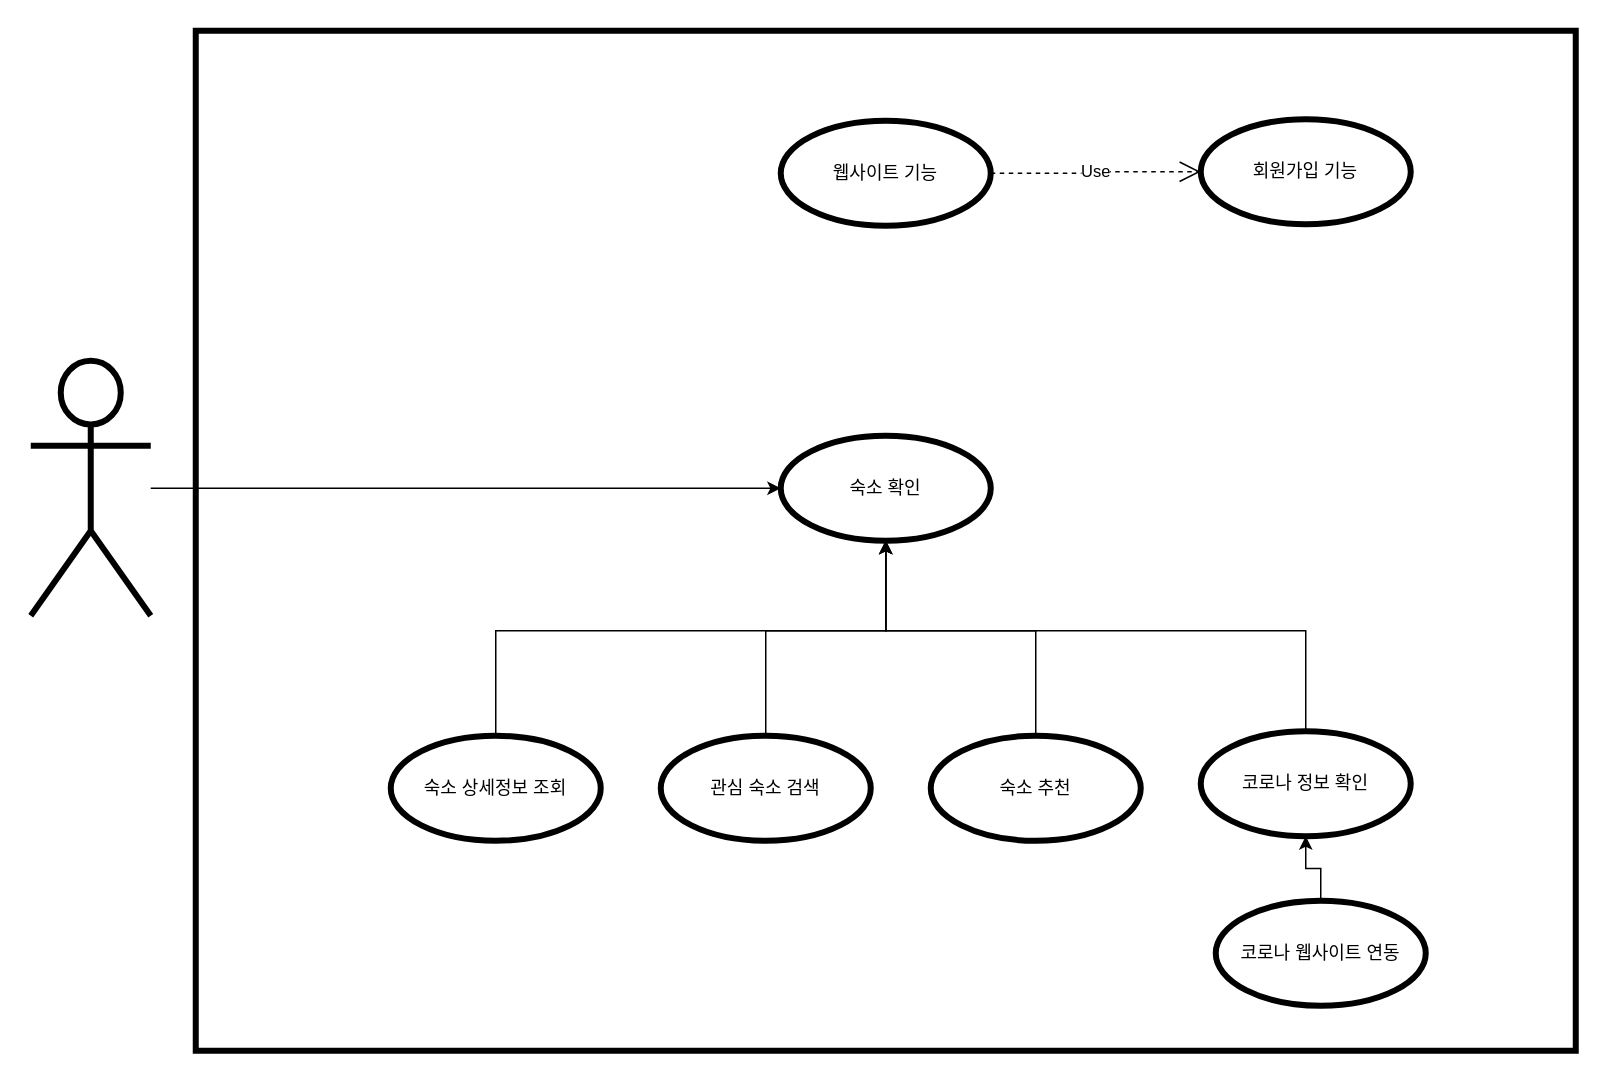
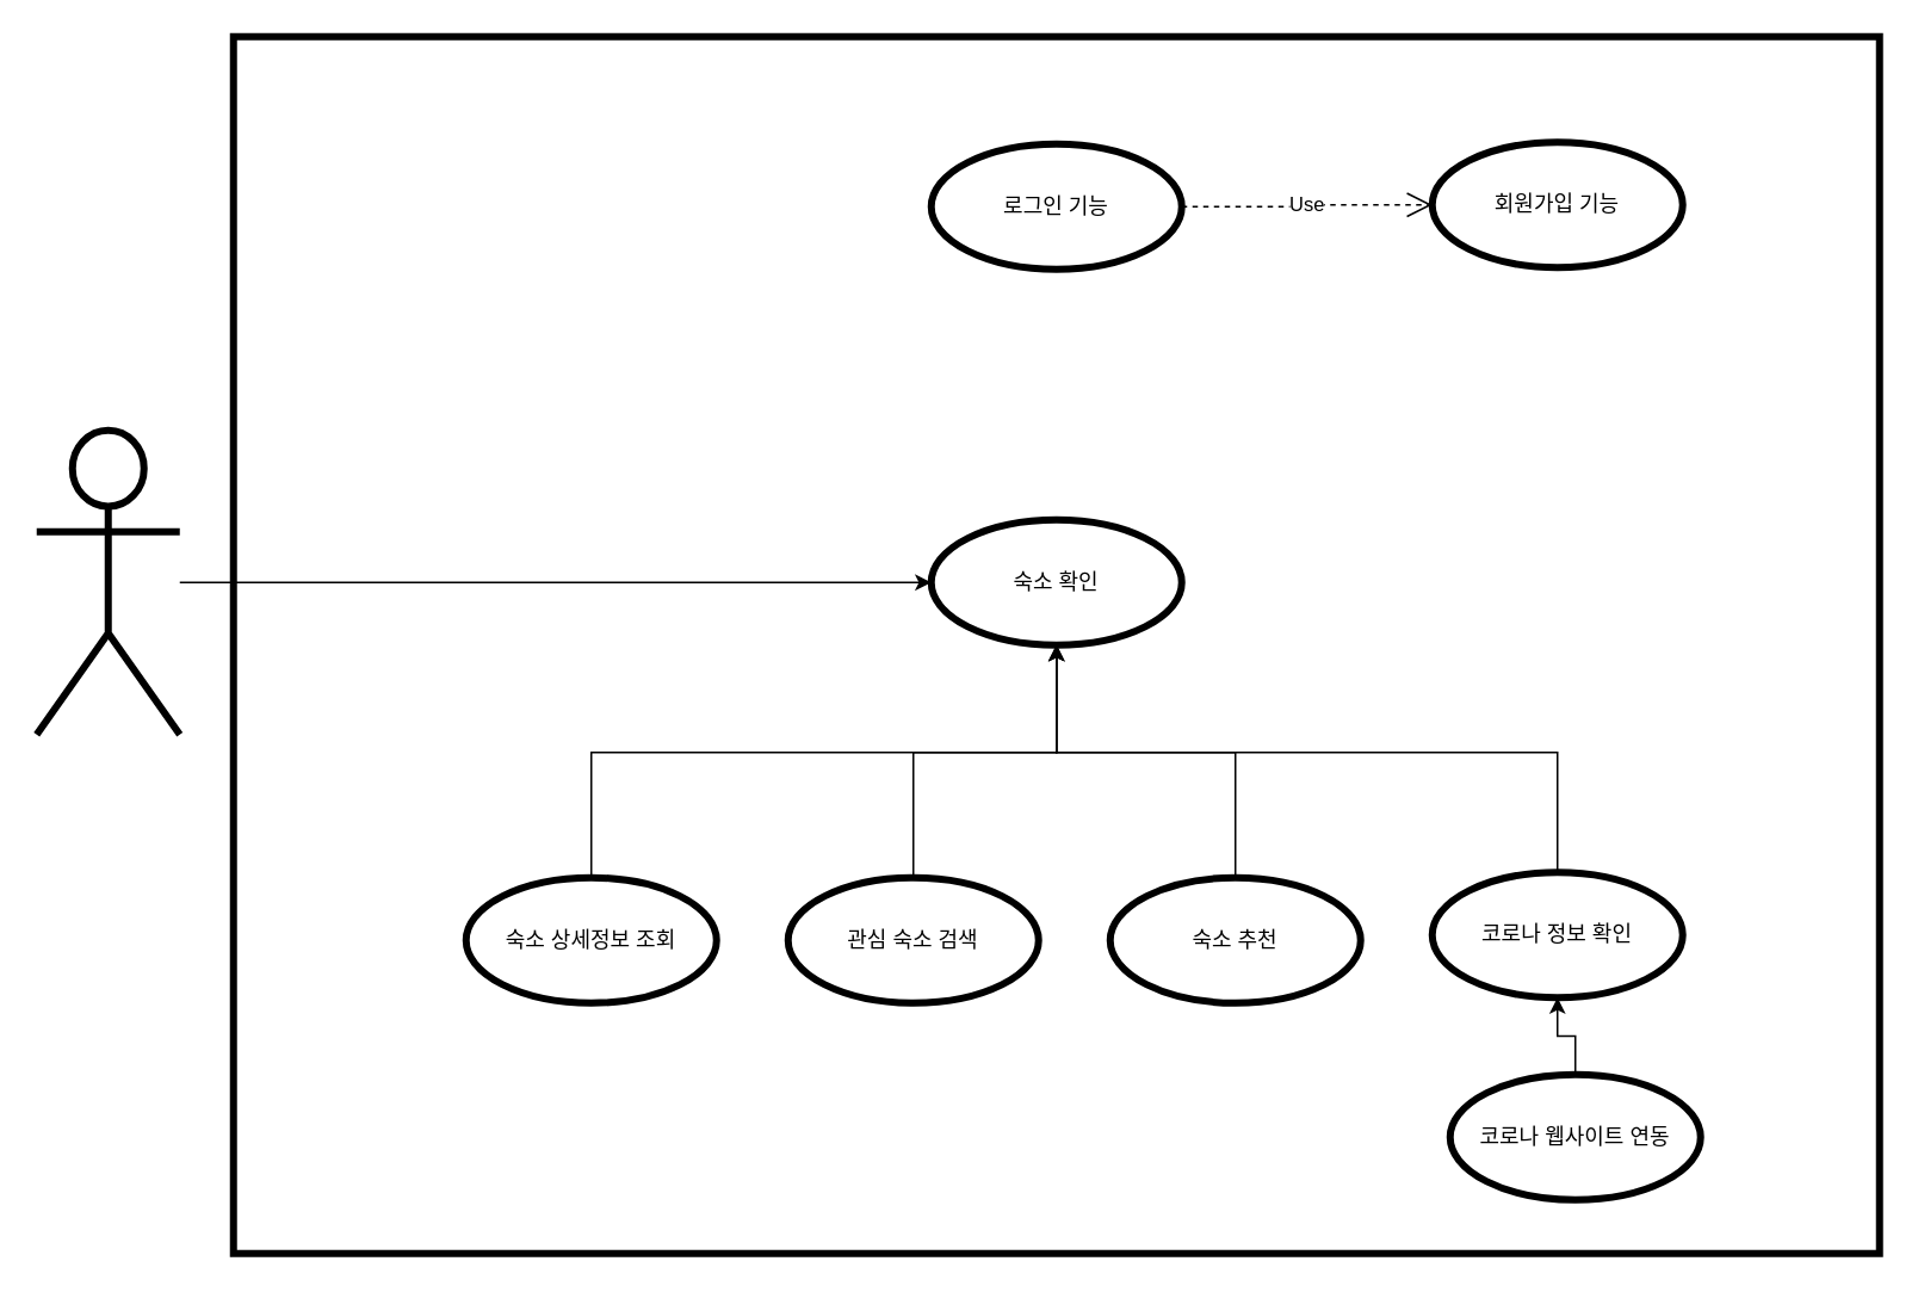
  <mxCell id="0" />
  <mxCell id="1" parent="0" />
  <mxCell id="2" value="" style="rounded=0;whiteSpace=wrap;html=1;fillColor=none;strokeWidth=4;" vertex="1" parent="1"><mxGeometry x="130" y="20" width="920" height="680" as="geometry" /></mxCell>
  <mxCell id="3" style="edgeStyle=orthogonalEdgeStyle;rounded=0;orthogonalLoop=1;jettySize=auto;html=1;entryX=0;entryY=0.5;entryDx=0;entryDy=0;" edge="1" parent="1" source="4" target="5"><mxGeometry relative="1" as="geometry" /></mxCell>
  <mxCell id="4" value="Actor" style="shape=umlActor;verticalLabelPosition=bottom;verticalAlign=top;html=1;outlineConnect=0;strokeWidth=4;fillColor=none;noLabel=1;" vertex="1" parent="1"><mxGeometry x="20" y="240" width="80" height="170" as="geometry" /></mxCell>
  <mxCell id="5" value="숙소 확인" style="ellipse;whiteSpace=wrap;html=1;strokeWidth=4;fillColor=none;" vertex="1" parent="1"><mxGeometry x="520" y="290" width="140" height="70" as="geometry" /></mxCell>
- <mxCell id="6" value="웹사이트 기능" style="ellipse;whiteSpace=wrap;html=1;strokeWidth=4;fillColor=none;" vertex="1" parent="1"><mxGeometry x="520" y="80" width="140" height="70" as="geometry" /></mxCell>
+ <mxCell id="6" value="로그인 기능" style="ellipse;whiteSpace=wrap;html=1;strokeWidth=4;fillColor=none;" vertex="1" parent="1"><mxGeometry x="520" y="80" width="140" height="70" as="geometry" /></mxCell>
  <mxCell id="7" style="edgeStyle=orthogonalEdgeStyle;rounded=0;orthogonalLoop=1;jettySize=auto;html=1;entryX=0.5;entryY=1;entryDx=0;entryDy=0;" edge="1" parent="1" source="8" target="5"><mxGeometry relative="1" as="geometry"><Array as="points"><mxPoint x="690" y="420" /><mxPoint x="590" y="420" /></Array></mxGeometry></mxCell>
  <mxCell id="8" value="숙소 추천" style="ellipse;whiteSpace=wrap;html=1;strokeWidth=4;fillColor=none;" vertex="1" parent="1"><mxGeometry x="620" y="490" width="140" height="70" as="geometry" /></mxCell>
  <mxCell id="9" style="edgeStyle=orthogonalEdgeStyle;rounded=0;orthogonalLoop=1;jettySize=auto;html=1;entryX=0.5;entryY=1;entryDx=0;entryDy=0;" edge="1" parent="1" source="10" target="5"><mxGeometry relative="1" as="geometry"><Array as="points"><mxPoint x="510" y="420" /><mxPoint x="590" y="420" /></Array></mxGeometry></mxCell>
  <mxCell id="10" value="관심 숙소 검색" style="ellipse;whiteSpace=wrap;html=1;strokeWidth=4;fillColor=none;" vertex="1" parent="1"><mxGeometry x="440" y="490" width="140" height="70" as="geometry" /></mxCell>
  <mxCell id="11" style="edgeStyle=orthogonalEdgeStyle;rounded=0;orthogonalLoop=1;jettySize=auto;html=1;exitX=0.5;exitY=0;exitDx=0;exitDy=0;" edge="1" parent="1" source="12" target="5"><mxGeometry relative="1" as="geometry"><Array as="points"><mxPoint x="330" y="420" /><mxPoint x="590" y="420" /></Array></mxGeometry></mxCell>
  <mxCell id="12" value="숙소 상세정보 조회" style="ellipse;whiteSpace=wrap;html=1;strokeWidth=4;fillColor=none;" vertex="1" parent="1"><mxGeometry x="260" y="490" width="140" height="70" as="geometry" /></mxCell>
  <mxCell id="13" style="edgeStyle=orthogonalEdgeStyle;rounded=0;orthogonalLoop=1;jettySize=auto;html=1;entryX=0.5;entryY=1;entryDx=0;entryDy=0;" edge="1" parent="1" source="14" target="5"><mxGeometry relative="1" as="geometry"><Array as="points"><mxPoint x="870" y="420" /><mxPoint x="590" y="420" /></Array></mxGeometry></mxCell>
  <mxCell id="14" value="코로나 정보 확인" style="ellipse;whiteSpace=wrap;html=1;strokeWidth=4;fillColor=none;" vertex="1" parent="1"><mxGeometry x="800" y="487" width="140" height="70" as="geometry" /></mxCell>
  <mxCell id="15" value="회원가입 기능" style="ellipse;whiteSpace=wrap;html=1;strokeWidth=4;fillColor=none;" vertex="1" parent="1"><mxGeometry x="800" y="79" width="140" height="70" as="geometry" /></mxCell>
  <mxCell id="16" value="Use" style="endArrow=open;endSize=12;dashed=1;html=1;rounded=0;edgeStyle=orthogonalEdgeStyle;exitX=1;exitY=0.5;exitDx=0;exitDy=0;entryX=0;entryY=0.5;entryDx=0;entryDy=0;" edge="1" parent="1" source="6" target="15"><mxGeometry width="160" relative="1" as="geometry"><mxPoint x="710" y="240" as="sourcePoint" /><mxPoint x="710" y="100" as="targetPoint" /></mxGeometry></mxCell>
  <mxCell id="17" style="edgeStyle=orthogonalEdgeStyle;rounded=0;orthogonalLoop=1;jettySize=auto;html=1;" edge="1" parent="1" source="18" target="14"><mxGeometry relative="1" as="geometry" /></mxCell>
  <mxCell id="18" value="코로나 웹사이트 연동" style="ellipse;whiteSpace=wrap;html=1;strokeWidth=4;fillColor=none;" vertex="1" parent="1"><mxGeometry x="810" y="600" width="140" height="70" as="geometry" /></mxCell>
